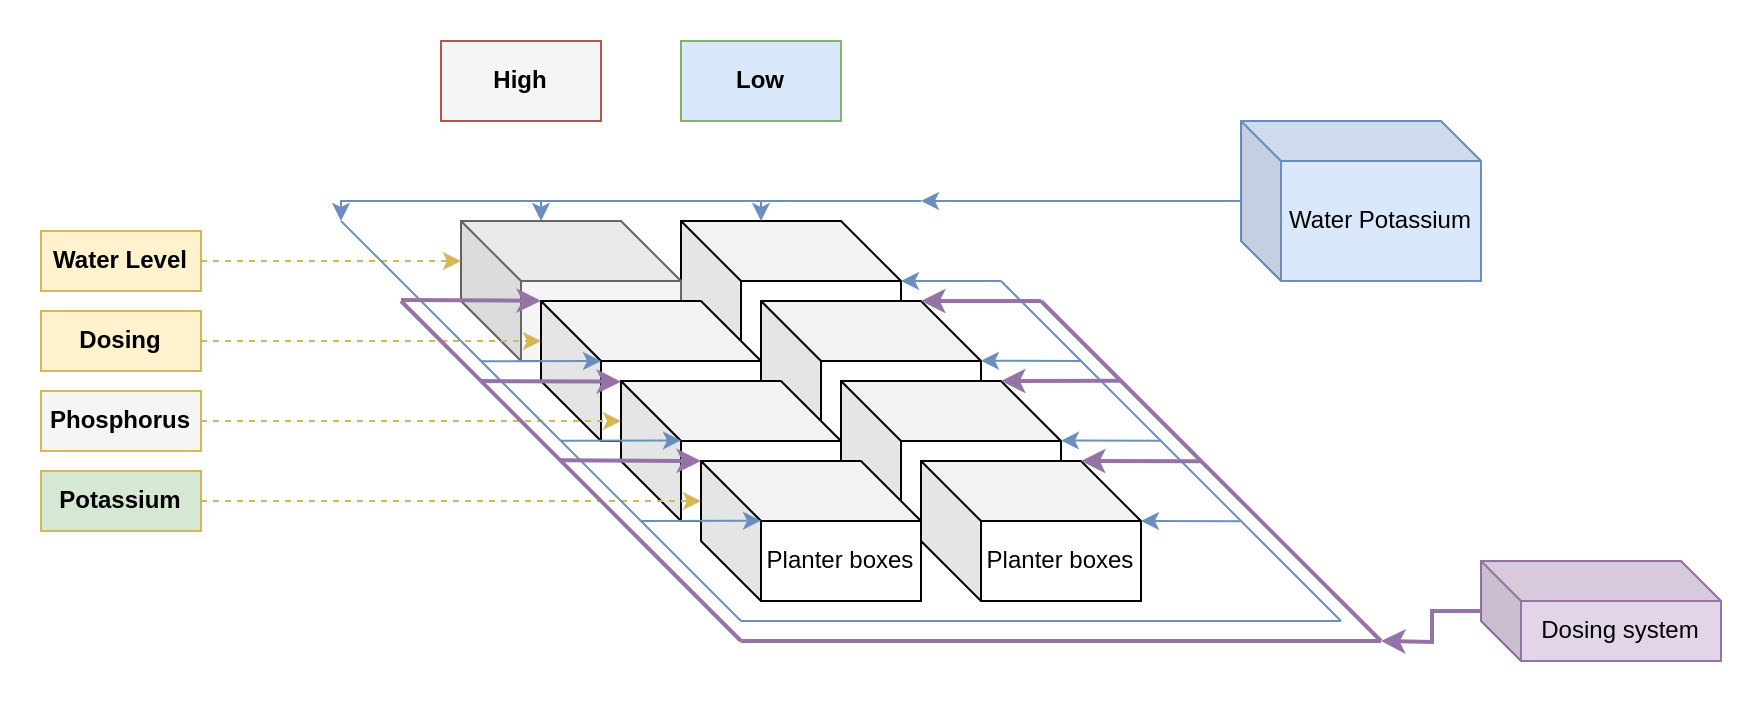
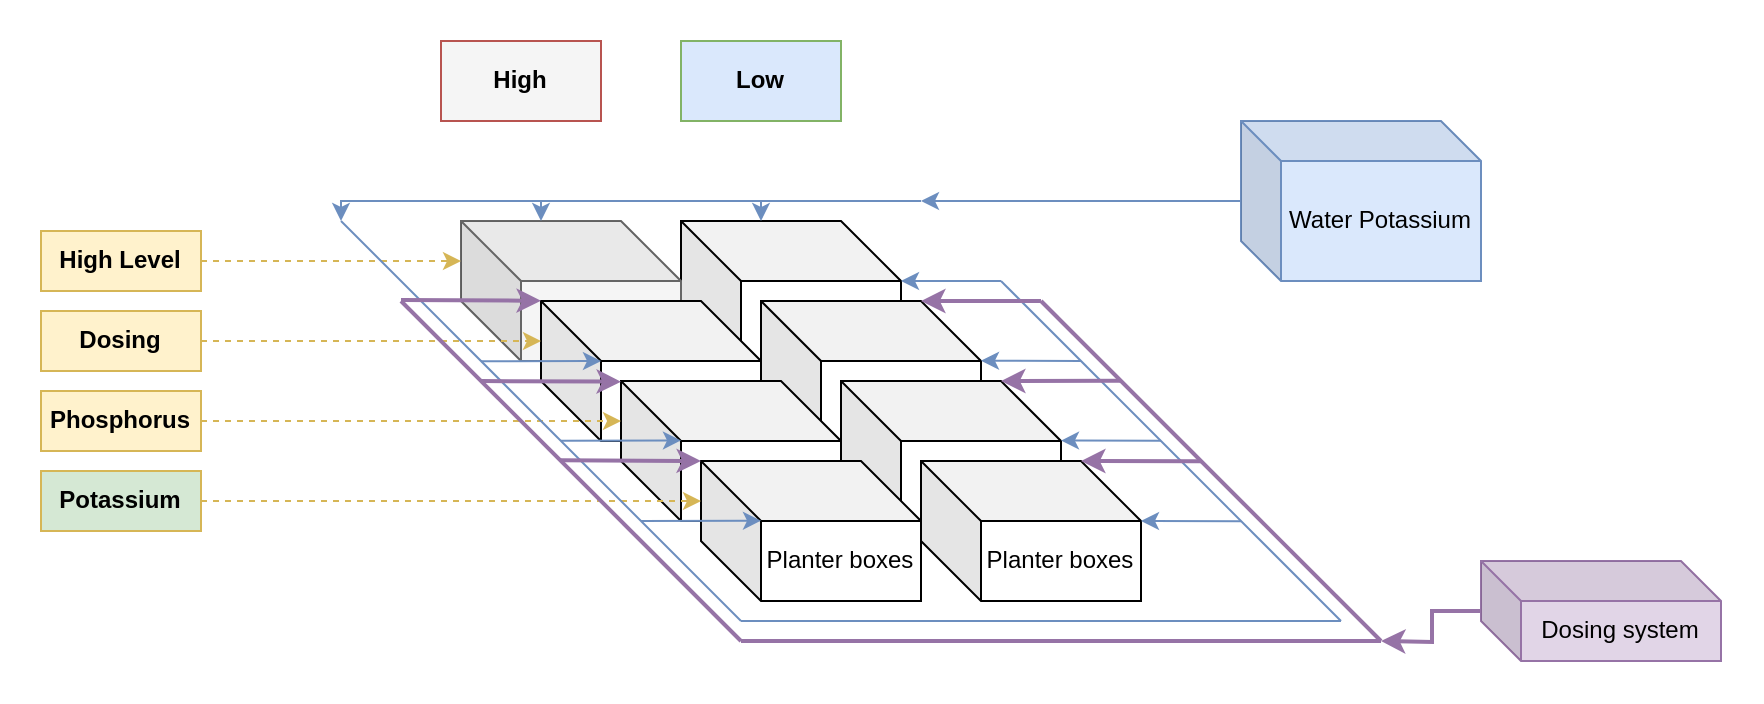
  <mxCell id="0" />
  <mxCell id="1" parent="0" />
  <mxCell id="2" value="" style="shape=cube;whiteSpace=wrap;html=1;boundedLbl=1;backgroundOutline=1;darkOpacity=0.05;darkOpacity2=0.1;size=30;" vertex="1" parent="1"><mxGeometry x="340" y="110" width="110" height="70" as="geometry" /></mxCell>
  <mxCell id="3" value="" style="shape=cube;whiteSpace=wrap;html=1;boundedLbl=1;backgroundOutline=1;darkOpacity=0.05;darkOpacity2=0.1;size=30;fillColor=#f5f5f5;strokeColor=#666666;fontColor=#333333;" vertex="1" parent="1"><mxGeometry x="230" y="110" width="110" height="70" as="geometry" /></mxCell>
  <mxCell id="4" value="" style="shape=cube;whiteSpace=wrap;html=1;boundedLbl=1;backgroundOutline=1;darkOpacity=0.05;darkOpacity2=0.1;size=30;" vertex="1" parent="1"><mxGeometry x="270" y="150" width="110" height="70" as="geometry" /></mxCell>
  <mxCell id="5" value="" style="shape=cube;whiteSpace=wrap;html=1;boundedLbl=1;backgroundOutline=1;darkOpacity=0.05;darkOpacity2=0.1;size=30;" vertex="1" parent="1"><mxGeometry x="380" y="150" width="110" height="70" as="geometry" /></mxCell>
  <mxCell id="6" value="" style="shape=cube;whiteSpace=wrap;html=1;boundedLbl=1;backgroundOutline=1;darkOpacity=0.05;darkOpacity2=0.1;size=30;" vertex="1" parent="1"><mxGeometry x="420" y="190" width="110" height="70" as="geometry" /></mxCell>
  <mxCell id="7" value="" style="shape=cube;whiteSpace=wrap;html=1;boundedLbl=1;backgroundOutline=1;darkOpacity=0.05;darkOpacity2=0.1;size=30;" vertex="1" parent="1"><mxGeometry x="310" y="190" width="110" height="70" as="geometry" /></mxCell>
  <mxCell id="8" value="Planter boxes" style="shape=cube;whiteSpace=wrap;html=1;boundedLbl=1;backgroundOutline=1;darkOpacity=0.05;darkOpacity2=0.1;size=30;" vertex="1" parent="1"><mxGeometry x="350" y="230" width="110" height="70" as="geometry" /></mxCell>
  <mxCell id="9" value="Planter boxes" style="shape=cube;whiteSpace=wrap;html=1;boundedLbl=1;backgroundOutline=1;darkOpacity=0.05;darkOpacity2=0.1;size=30;" vertex="1" parent="1"><mxGeometry x="460" y="230" width="110" height="70" as="geometry" /></mxCell>
  <mxCell id="10" value="&lt;b&gt;Low&lt;/b&gt;" style="rounded=0;whiteSpace=wrap;html=1;fillColor=#dae8fc;strokeColor=#82b366;" vertex="1" parent="1"><mxGeometry x="340" y="20" width="80" height="40" as="geometry" /></mxCell>
  <mxCell id="11" value="&lt;b&gt;High&lt;/b&gt;" style="rounded=0;whiteSpace=wrap;html=1;fillColor=#f5f5f5;strokeColor=#b85450;" vertex="1" parent="1"><mxGeometry x="220" y="20" width="80" height="40" as="geometry" /></mxCell>
  <mxCell id="12" style="edgeStyle=orthogonalEdgeStyle;rounded=0;orthogonalLoop=1;jettySize=auto;html=1;entryX=0;entryY=0;entryDx=0;entryDy=20;entryPerimeter=0;fillColor=#fff2cc;strokeColor=#d6b656;dashed=1;" edge="1" parent="1" source="13" target="3"><mxGeometry relative="1" as="geometry" /></mxCell>
- <mxCell id="13" value="&lt;b&gt;Water Level&lt;/b&gt;" style="rounded=0;whiteSpace=wrap;html=1;fillColor=#fff2cc;strokeColor=#d6b656;" vertex="1" parent="1"><mxGeometry x="20" y="115" width="80" height="30" as="geometry" /></mxCell>
+ <mxCell id="13" value="&lt;b&gt;High Level&lt;/b&gt;" style="rounded=0;whiteSpace=wrap;html=1;fillColor=#fff2cc;strokeColor=#d6b656;" vertex="1" parent="1"><mxGeometry x="20" y="115" width="80" height="30" as="geometry" /></mxCell>
  <mxCell id="14" style="edgeStyle=orthogonalEdgeStyle;rounded=0;orthogonalLoop=1;jettySize=auto;html=1;entryX=0;entryY=0;entryDx=0;entryDy=20;entryPerimeter=0;fillColor=#fff2cc;strokeColor=#d6b656;dashed=1;" edge="1" parent="1" source="15" target="4"><mxGeometry relative="1" as="geometry" /></mxCell>
  <mxCell id="15" value="&lt;b&gt;Dosing&lt;/b&gt;" style="rounded=0;whiteSpace=wrap;html=1;fillColor=#fff2cc;strokeColor=#d6b656;" vertex="1" parent="1"><mxGeometry x="20" y="155" width="80" height="30" as="geometry" /></mxCell>
  <mxCell id="16" style="edgeStyle=orthogonalEdgeStyle;rounded=0;orthogonalLoop=1;jettySize=auto;html=1;entryX=0;entryY=0;entryDx=0;entryDy=20;entryPerimeter=0;fillColor=#fff2cc;strokeColor=#d6b656;dashed=1;" edge="1" parent="1" source="17" target="7"><mxGeometry relative="1" as="geometry" /></mxCell>
- <mxCell id="17" value="&lt;b&gt;Phosphorus&lt;/b&gt;" style="rounded=0;whiteSpace=wrap;html=1;fillColor=#f5f5f5;strokeColor=#d6b656;" vertex="1" parent="1"><mxGeometry x="20" y="195" width="80" height="30" as="geometry" /></mxCell>
+ <mxCell id="17" value="&lt;b&gt;Phosphorus&lt;/b&gt;" style="rounded=0;whiteSpace=wrap;html=1;fillColor=#fff2cc;strokeColor=#d6b656;" vertex="1" parent="1"><mxGeometry x="20" y="195" width="80" height="30" as="geometry" /></mxCell>
  <mxCell id="18" style="edgeStyle=orthogonalEdgeStyle;rounded=0;orthogonalLoop=1;jettySize=auto;html=1;entryX=0;entryY=0;entryDx=0;entryDy=20;entryPerimeter=0;fillColor=#fff2cc;strokeColor=#d6b656;dashed=1;" edge="1" parent="1" source="19" target="8"><mxGeometry relative="1" as="geometry" /></mxCell>
  <mxCell id="19" value="&lt;b&gt;Potassium&lt;/b&gt;" style="rounded=0;whiteSpace=wrap;html=1;fillColor=#d5e8d4;strokeColor=#d6b656;" vertex="1" parent="1"><mxGeometry x="20" y="235" width="80" height="30" as="geometry" /></mxCell>
  <mxCell id="20" style="edgeStyle=orthogonalEdgeStyle;rounded=0;orthogonalLoop=1;jettySize=auto;html=1;fillColor=#dae8fc;strokeColor=#6c8ebf;strokeWidth=1;" edge="1" parent="1" source="21"><mxGeometry relative="1" as="geometry"><mxPoint x="460" y="100" as="targetPoint" /></mxGeometry></mxCell>
  <mxCell id="21" value="Water Potassium" style="shape=cube;whiteSpace=wrap;html=1;boundedLbl=1;backgroundOutline=1;darkOpacity=0.05;darkOpacity2=0.1;fillColor=#dae8fc;strokeColor=#6c8ebf;" vertex="1" parent="1"><mxGeometry x="620" y="60" width="120" height="80" as="geometry" /></mxCell>
  <mxCell id="22" style="edgeStyle=orthogonalEdgeStyle;rounded=0;orthogonalLoop=1;jettySize=auto;html=1;fillColor=#e1d5e7;strokeColor=#9673a6;strokeWidth=2;" edge="1" parent="1" source="23"><mxGeometry relative="1" as="geometry"><mxPoint x="690" y="320" as="targetPoint" /></mxGeometry></mxCell>
  <mxCell id="23" value="Dosing system" style="shape=cube;whiteSpace=wrap;html=1;boundedLbl=1;backgroundOutline=1;darkOpacity=0.05;darkOpacity2=0.1;fillColor=#e1d5e7;strokeColor=#9673a6;" vertex="1" parent="1"><mxGeometry x="740" y="280" width="120" height="50" as="geometry" /></mxCell>
  <mxCell id="24" style="edgeStyle=orthogonalEdgeStyle;rounded=0;orthogonalLoop=1;jettySize=auto;html=1;fillColor=#dae8fc;strokeColor=#6c8ebf;entryX=0;entryY=0;entryDx=40;entryDy=0;entryPerimeter=0;strokeWidth=1;" edge="1" parent="1" target="2"><mxGeometry relative="1" as="geometry"><mxPoint x="470" y="110" as="targetPoint" /><mxPoint x="460" y="100" as="sourcePoint" /><Array as="points"><mxPoint x="380" y="100" /></Array></mxGeometry></mxCell>
  <mxCell id="25" style="edgeStyle=orthogonalEdgeStyle;rounded=0;orthogonalLoop=1;jettySize=auto;html=1;fillColor=#dae8fc;strokeColor=#6c8ebf;entryX=0;entryY=0;entryDx=40;entryDy=0;entryPerimeter=0;strokeWidth=1;" edge="1" parent="1" target="3"><mxGeometry relative="1" as="geometry"><mxPoint x="300" y="110" as="targetPoint" /><mxPoint x="380" y="100" as="sourcePoint" /><Array as="points"><mxPoint x="270" y="100" /></Array></mxGeometry></mxCell>
  <mxCell id="26" style="edgeStyle=orthogonalEdgeStyle;rounded=0;orthogonalLoop=1;jettySize=auto;html=1;fillColor=#dae8fc;strokeColor=#6c8ebf;strokeWidth=1;" edge="1" parent="1"><mxGeometry relative="1" as="geometry"><mxPoint x="170" y="110" as="targetPoint" /><mxPoint x="270" y="100" as="sourcePoint" /><Array as="points"><mxPoint x="170" y="100" /></Array></mxGeometry></mxCell>
  <mxCell id="27" style="rounded=0;orthogonalLoop=1;jettySize=auto;html=1;fillColor=#dae8fc;strokeColor=#6c8ebf;strokeWidth=1;endArrow=none;endFill=0;" edge="1" parent="1"><mxGeometry relative="1" as="geometry"><mxPoint x="370" y="310" as="targetPoint" /><mxPoint x="170" y="110" as="sourcePoint" /></mxGeometry></mxCell>
  <mxCell id="28" style="rounded=0;orthogonalLoop=1;jettySize=auto;html=1;fillColor=#dae8fc;strokeColor=#6c8ebf;strokeWidth=1;endArrow=none;endFill=0;" edge="1" parent="1"><mxGeometry relative="1" as="geometry"><mxPoint x="670" y="310" as="targetPoint" /><mxPoint x="370" y="310" as="sourcePoint" /></mxGeometry></mxCell>
  <mxCell id="29" style="rounded=0;orthogonalLoop=1;jettySize=auto;html=1;fillColor=#dae8fc;strokeColor=#6c8ebf;strokeWidth=1;endArrow=none;endFill=0;" edge="1" parent="1"><mxGeometry relative="1" as="geometry"><mxPoint x="670" y="310" as="targetPoint" /><mxPoint x="500" y="140" as="sourcePoint" /></mxGeometry></mxCell>
  <mxCell id="30" style="rounded=0;orthogonalLoop=1;jettySize=auto;html=1;fillColor=#dae8fc;strokeColor=#6c8ebf;strokeWidth=1;endArrow=classic;endFill=1;entryX=0;entryY=0;entryDx=95;entryDy=15;entryPerimeter=0;" edge="1" parent="1"><mxGeometry relative="1" as="geometry"><mxPoint x="450" y="140" as="targetPoint" /><mxPoint x="500" y="140" as="sourcePoint" /></mxGeometry></mxCell>
  <mxCell id="31" style="rounded=0;orthogonalLoop=1;jettySize=auto;html=1;fillColor=#dae8fc;strokeColor=#6c8ebf;strokeWidth=1;endArrow=classic;endFill=1;entryX=0;entryY=0;entryDx=95;entryDy=15;entryPerimeter=0;" edge="1" parent="1"><mxGeometry relative="1" as="geometry"><mxPoint x="490" y="179.87" as="targetPoint" /><mxPoint x="540" y="180" as="sourcePoint" /></mxGeometry></mxCell>
  <mxCell id="32" style="rounded=0;orthogonalLoop=1;jettySize=auto;html=1;fillColor=#dae8fc;strokeColor=#6c8ebf;strokeWidth=1;endArrow=classic;endFill=1;entryX=0;entryY=0;entryDx=95;entryDy=15;entryPerimeter=0;" edge="1" parent="1"><mxGeometry relative="1" as="geometry"><mxPoint x="530" y="219.77" as="targetPoint" /><mxPoint x="580" y="219.9" as="sourcePoint" /></mxGeometry></mxCell>
  <mxCell id="33" style="rounded=0;orthogonalLoop=1;jettySize=auto;html=1;fillColor=#dae8fc;strokeColor=#6c8ebf;strokeWidth=1;endArrow=classic;endFill=1;entryX=0;entryY=0;entryDx=95;entryDy=15;entryPerimeter=0;" edge="1" parent="1"><mxGeometry relative="1" as="geometry"><mxPoint x="570" y="260" as="targetPoint" /><mxPoint x="620" y="260.13" as="sourcePoint" /></mxGeometry></mxCell>
  <mxCell id="34" style="rounded=0;orthogonalLoop=1;jettySize=auto;html=1;fillColor=#dae8fc;strokeColor=#6c8ebf;strokeWidth=1;endArrow=classic;endFill=1;entryX=0;entryY=0;entryDx=95;entryDy=15;entryPerimeter=0;" edge="1" parent="1"><mxGeometry relative="1" as="geometry"><mxPoint x="380" y="259.85" as="targetPoint" /><mxPoint x="320" y="260" as="sourcePoint" /></mxGeometry></mxCell>
  <mxCell id="35" style="rounded=0;orthogonalLoop=1;jettySize=auto;html=1;fillColor=#dae8fc;strokeColor=#6c8ebf;strokeWidth=1;endArrow=classic;endFill=1;entryX=0;entryY=0;entryDx=95;entryDy=15;entryPerimeter=0;" edge="1" parent="1"><mxGeometry relative="1" as="geometry"><mxPoint x="340" y="219.72" as="targetPoint" /><mxPoint x="280" y="219.87" as="sourcePoint" /></mxGeometry></mxCell>
  <mxCell id="36" style="rounded=0;orthogonalLoop=1;jettySize=auto;html=1;fillColor=#dae8fc;strokeColor=#6c8ebf;strokeWidth=1;endArrow=classic;endFill=1;entryX=0;entryY=0;entryDx=95;entryDy=15;entryPerimeter=0;" edge="1" parent="1"><mxGeometry relative="1" as="geometry"><mxPoint x="300" y="180" as="targetPoint" /><mxPoint x="240" y="180.15" as="sourcePoint" /></mxGeometry></mxCell>
  <mxCell id="37" style="rounded=0;orthogonalLoop=1;jettySize=auto;html=1;fillColor=#e1d5e7;strokeColor=#9673a6;strokeWidth=2;endArrow=none;endFill=0;" edge="1" parent="1"><mxGeometry relative="1" as="geometry"><mxPoint x="690" y="320" as="targetPoint" /><mxPoint x="520" y="150" as="sourcePoint" /></mxGeometry></mxCell>
  <mxCell id="38" style="rounded=0;orthogonalLoop=1;jettySize=auto;html=1;fillColor=#e1d5e7;strokeColor=#9673a6;strokeWidth=2;endArrow=classic;endFill=1;entryX=0;entryY=0;entryDx=80;entryDy=0;entryPerimeter=0;" edge="1" parent="1" target="5"><mxGeometry relative="1" as="geometry"><mxPoint x="470" y="149.87" as="targetPoint" /><mxPoint x="520" y="150" as="sourcePoint" /></mxGeometry></mxCell>
  <mxCell id="39" style="rounded=0;orthogonalLoop=1;jettySize=auto;html=1;fillColor=#e1d5e7;strokeColor=#9673a6;strokeWidth=2;endArrow=classic;endFill=1;entryX=0;entryY=0;entryDx=80;entryDy=0;entryPerimeter=0;" edge="1" parent="1" target="6"><mxGeometry relative="1" as="geometry"><mxPoint x="510" y="189.77" as="targetPoint" /><mxPoint x="560" y="189.9" as="sourcePoint" /></mxGeometry></mxCell>
  <mxCell id="40" style="rounded=0;orthogonalLoop=1;jettySize=auto;html=1;fillColor=#e1d5e7;strokeColor=#9673a6;strokeWidth=2;endArrow=classic;endFill=1;entryX=0;entryY=0;entryDx=80;entryDy=0;entryPerimeter=0;" edge="1" parent="1" target="9"><mxGeometry relative="1" as="geometry"><mxPoint x="550" y="230" as="targetPoint" /><mxPoint x="600" y="230.13" as="sourcePoint" /></mxGeometry></mxCell>
  <mxCell id="41" style="rounded=0;orthogonalLoop=1;jettySize=auto;html=1;fillColor=#e1d5e7;strokeColor=#9673a6;strokeWidth=2;endArrow=none;endFill=0;" edge="1" parent="1"><mxGeometry relative="1" as="geometry"><mxPoint x="690" y="320" as="targetPoint" /><mxPoint x="370" y="320" as="sourcePoint" /></mxGeometry></mxCell>
  <mxCell id="42" style="rounded=0;orthogonalLoop=1;jettySize=auto;html=1;fillColor=#e1d5e7;strokeColor=#9673a6;strokeWidth=2;endArrow=none;endFill=0;" edge="1" parent="1"><mxGeometry relative="1" as="geometry"><mxPoint x="370" y="320" as="targetPoint" /><mxPoint x="200" y="150" as="sourcePoint" /></mxGeometry></mxCell>
  <mxCell id="43" style="rounded=0;orthogonalLoop=1;jettySize=auto;html=1;fillColor=#e1d5e7;strokeColor=#9673a6;strokeWidth=2;endArrow=classic;endFill=1;entryX=0;entryY=0;entryDx=0;entryDy=0;entryPerimeter=0;" edge="1" parent="1" target="8"><mxGeometry relative="1" as="geometry"><mxPoint x="220" y="229.52" as="targetPoint" /><mxPoint x="280" y="229.65" as="sourcePoint" /></mxGeometry></mxCell>
  <mxCell id="44" style="rounded=0;orthogonalLoop=1;jettySize=auto;html=1;fillColor=#e1d5e7;strokeColor=#9673a6;strokeWidth=2;endArrow=classic;endFill=1;entryX=0;entryY=0;entryDx=0;entryDy=0;entryPerimeter=0;" edge="1" parent="1"><mxGeometry relative="1" as="geometry"><mxPoint x="310" y="190.35" as="targetPoint" /><mxPoint x="240" y="190" as="sourcePoint" /></mxGeometry></mxCell>
  <mxCell id="45" style="rounded=0;orthogonalLoop=1;jettySize=auto;html=1;fillColor=#e1d5e7;strokeColor=#9673a6;strokeWidth=2;endArrow=classic;endFill=1;entryX=0;entryY=0;entryDx=0;entryDy=0;entryPerimeter=0;" edge="1" parent="1"><mxGeometry relative="1" as="geometry"><mxPoint x="270" y="149.87" as="targetPoint" /><mxPoint x="200" y="149.52" as="sourcePoint" /></mxGeometry></mxCell>
